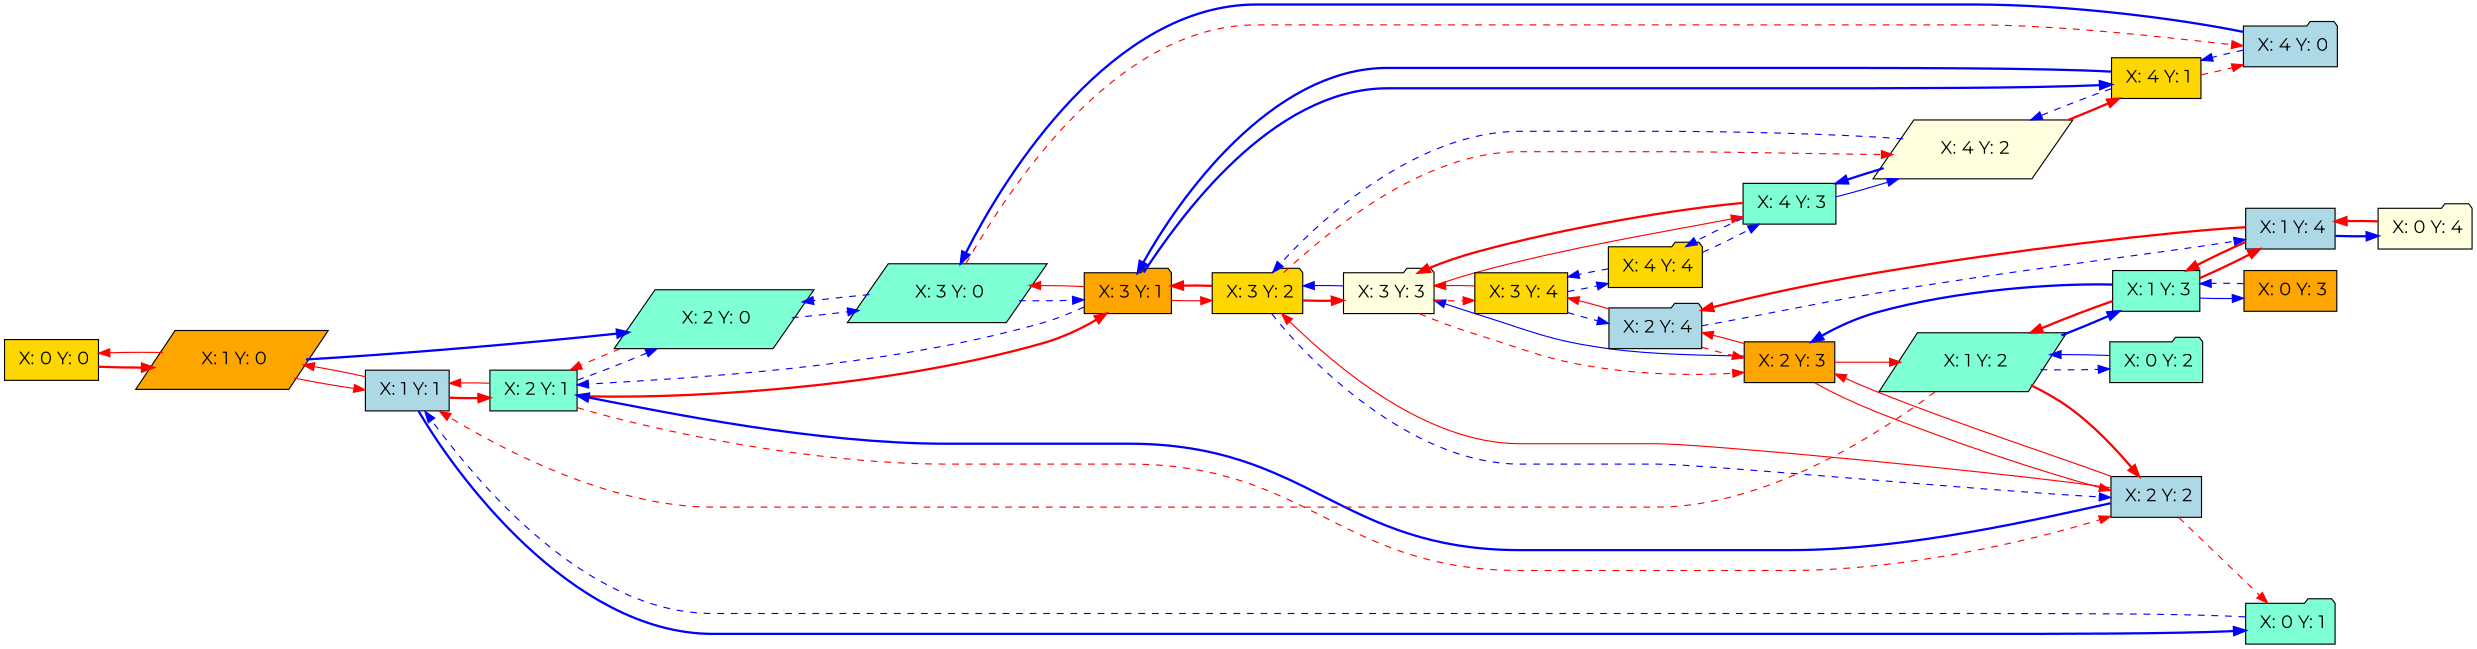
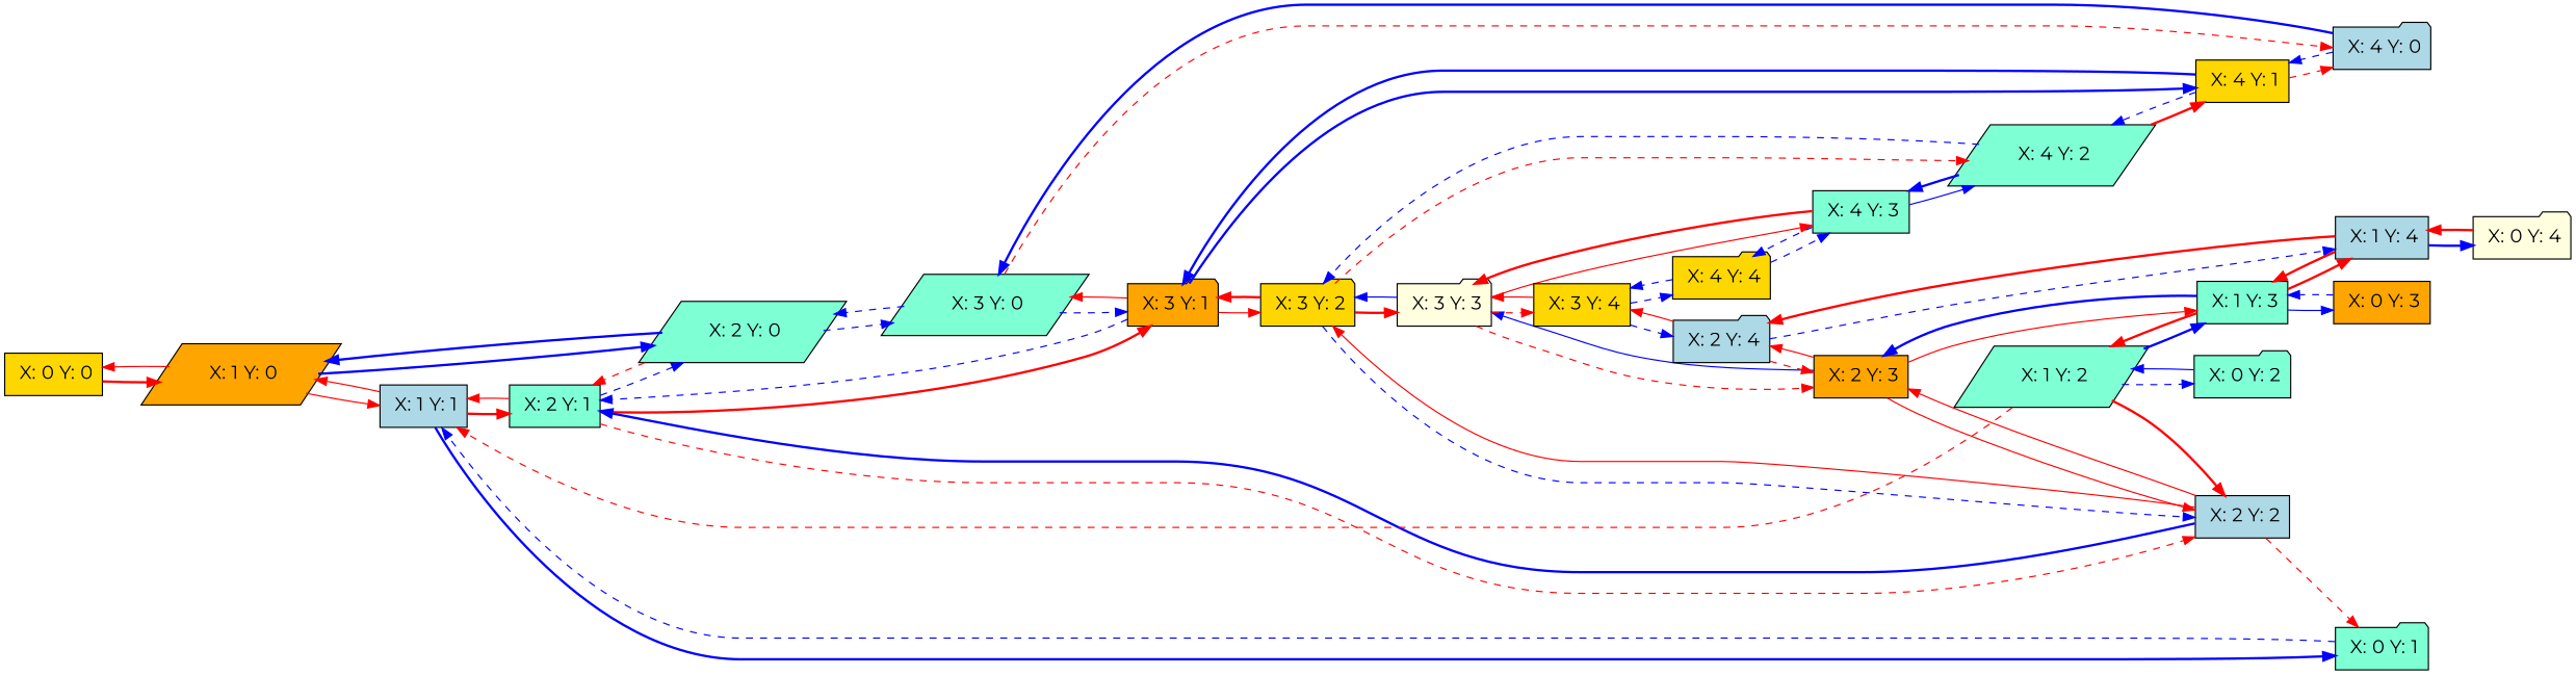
  digraph {
    fontname=Montserrat
    rankdir=LR
    node [fillcolor=aquamarine fontname=Montserrat fontsize=16 shape=box style=filled]
    edge [color=red fontname=Montserrat style=dashed]
    " X: 0 Y: 0" [fillcolor=gold]
    " X: 1 Y: 0" [fillcolor=orange shape=parallelogram]
    " X: 2 Y: 0" [shape=parallelogram]
    " X: 1 Y: 1" [fillcolor=lightblue]
    " X: 3 Y: 0" [shape=parallelogram]
    " X: 2 Y: 1"
    " X: 0 Y: 1" [shape=folder]
    " X: 4 Y: 0" [fillcolor=lightblue shape=folder]
    " X: 3 Y: 1" [fillcolor=orange shape=folder]
    " X: 2 Y: 2" [fillcolor=lightblue]
    " X: 4 Y: 1" [fillcolor=gold]
    " X: 3 Y: 2" [fillcolor=gold shape=folder]
-   " X: 4 Y: 2" [fillcolor=lightyellow shape=parallelogram]
+   " X: 4 Y: 2" [shape=parallelogram]
    " X: 1 Y: 2" [shape=parallelogram]
    " X: 0 Y: 2" [shape=folder]
    " X: 1 Y: 3"
    " X: 2 Y: 3" [fillcolor=orange]
    " X: 3 Y: 3" [fillcolor=lightyellow shape=folder]
    " X: 4 Y: 3"
    " X: 0 Y: 3" [fillcolor=orange]
    " X: 1 Y: 4" [fillcolor=lightblue]
    " X: 2 Y: 4" [fillcolor=lightblue shape=folder]
    " X: 3 Y: 4" [fillcolor=gold]
    " X: 4 Y: 4" [fillcolor=gold shape=folder]
    " X: 0 Y: 4" [fillcolor=lightyellow shape=folder]
    " X: 0 Y: 0" -> " X: 1 Y: 0" [style=bold]
    " X: 1 Y: 0" -> " X: 0 Y: 0" [style=solid]
    " X: 1 Y: 0" -> " X: 2 Y: 0" [color=blue style=bold]
    " X: 1 Y: 0" -> " X: 1 Y: 1" [style=solid]
+   " X: 2 Y: 0" -> " X: 1 Y: 0" [color=blue style=bold]
    " X: 2 Y: 0" -> " X: 3 Y: 0" [color=blue]
    " X: 2 Y: 0" -> " X: 2 Y: 1"
    " X: 1 Y: 1" -> " X: 1 Y: 0" [style=solid]
    " X: 1 Y: 1" -> " X: 2 Y: 1" [style=bold]
    " X: 1 Y: 1" -> " X: 0 Y: 1" [color=blue style=bold]
    " X: 3 Y: 0" -> " X: 2 Y: 0" [color=blue]
    " X: 3 Y: 0" -> " X: 4 Y: 0"
    " X: 3 Y: 0" -> " X: 3 Y: 1" [color=blue]
    " X: 2 Y: 1" -> " X: 2 Y: 0" [color=blue]
    " X: 2 Y: 1" -> " X: 1 Y: 1" [style=solid]
    " X: 2 Y: 1" -> " X: 3 Y: 1" [style=bold]
    " X: 2 Y: 1" -> " X: 2 Y: 2"
    " X: 0 Y: 1" -> " X: 1 Y: 1" [color=blue]
    " X: 4 Y: 0" -> " X: 3 Y: 0" [color=blue style=bold]
    " X: 4 Y: 0" -> " X: 4 Y: 1" [color=blue]
    " X: 3 Y: 1" -> " X: 3 Y: 0" [style=solid]
    " X: 3 Y: 1" -> " X: 2 Y: 1" [color=blue]
    " X: 3 Y: 1" -> " X: 4 Y: 1" [color=blue style=bold]
    " X: 3 Y: 1" -> " X: 3 Y: 2" [style=solid]
    " X: 2 Y: 2" -> " X: 2 Y: 1" [color=blue style=bold]
    " X: 2 Y: 2" -> " X: 0 Y: 1"
    " X: 2 Y: 2" -> " X: 3 Y: 2" [style=solid]
    " X: 2 Y: 2" -> " X: 2 Y: 3" [style=solid]
    " X: 4 Y: 1" -> " X: 4 Y: 0"
    " X: 4 Y: 1" -> " X: 3 Y: 1" [color=blue style=bold]
    " X: 4 Y: 1" -> " X: 4 Y: 2" [color=blue]
    " X: 3 Y: 2" -> " X: 3 Y: 1" [style=bold]
    " X: 3 Y: 2" -> " X: 2 Y: 2" [color=blue]
    " X: 3 Y: 2" -> " X: 4 Y: 2"
    " X: 3 Y: 2" -> " X: 3 Y: 3" [style=bold]
    " X: 4 Y: 2" -> " X: 4 Y: 1" [style=bold]
    " X: 4 Y: 2" -> " X: 3 Y: 2" [color=blue]
    " X: 4 Y: 2" -> " X: 4 Y: 3" [color=blue style=bold]
    " X: 1 Y: 2" -> " X: 1 Y: 1"
    " X: 1 Y: 2" -> " X: 2 Y: 2" [style=bold]
    " X: 1 Y: 2" -> " X: 0 Y: 2" [color=blue]
    " X: 1 Y: 2" -> " X: 1 Y: 3" [color=blue style=bold]
    " X: 0 Y: 2" -> " X: 1 Y: 2" [color=blue style=solid]
    " X: 1 Y: 3" -> " X: 1 Y: 2" [style=bold]
    " X: 1 Y: 3" -> " X: 2 Y: 3" [color=blue style=bold]
    " X: 1 Y: 3" -> " X: 0 Y: 3" [color=blue style=solid]
    " X: 1 Y: 3" -> " X: 1 Y: 4" [style=bold]
    " X: 2 Y: 3" -> " X: 2 Y: 2" [style=solid]
-   " X: 2 Y: 3" -> " X: 1 Y: 2" [style=solid]
+   " X: 2 Y: 3" -> " X: 1 Y: 3" [style=solid]
    " X: 2 Y: 3" -> " X: 3 Y: 3" [color=blue style=solid]
    " X: 2 Y: 3" -> " X: 2 Y: 4" [style=solid]
    " X: 3 Y: 3" -> " X: 3 Y: 2" [color=blue style=solid]
    " X: 3 Y: 3" -> " X: 2 Y: 3"
    " X: 3 Y: 3" -> " X: 4 Y: 3" [style=solid]
    " X: 3 Y: 3" -> " X: 3 Y: 4"
    " X: 4 Y: 3" -> " X: 4 Y: 2" [color=blue style=solid]
    " X: 4 Y: 3" -> " X: 3 Y: 3" [style=bold]
    " X: 4 Y: 3" -> " X: 4 Y: 4" [color=blue]
    " X: 0 Y: 3" -> " X: 1 Y: 3" [color=blue]
    " X: 1 Y: 4" -> " X: 1 Y: 3" [style=bold]
    " X: 1 Y: 4" -> " X: 2 Y: 4" [style=bold]
    " X: 1 Y: 4" -> " X: 0 Y: 4" [color=blue style=bold]
    " X: 2 Y: 4" -> " X: 2 Y: 3"
    " X: 2 Y: 4" -> " X: 1 Y: 4" [color=blue]
    " X: 2 Y: 4" -> " X: 3 Y: 4" [style=solid]
    " X: 3 Y: 4" -> " X: 3 Y: 3" [style=solid]
    " X: 3 Y: 4" -> " X: 2 Y: 4" [color=blue]
    " X: 3 Y: 4" -> " X: 4 Y: 4" [color=blue]
    " X: 4 Y: 4" -> " X: 4 Y: 3" [color=blue]
    " X: 4 Y: 4" -> " X: 3 Y: 4" [color=blue]
    " X: 0 Y: 4" -> " X: 1 Y: 4" [style=bold]
  }
